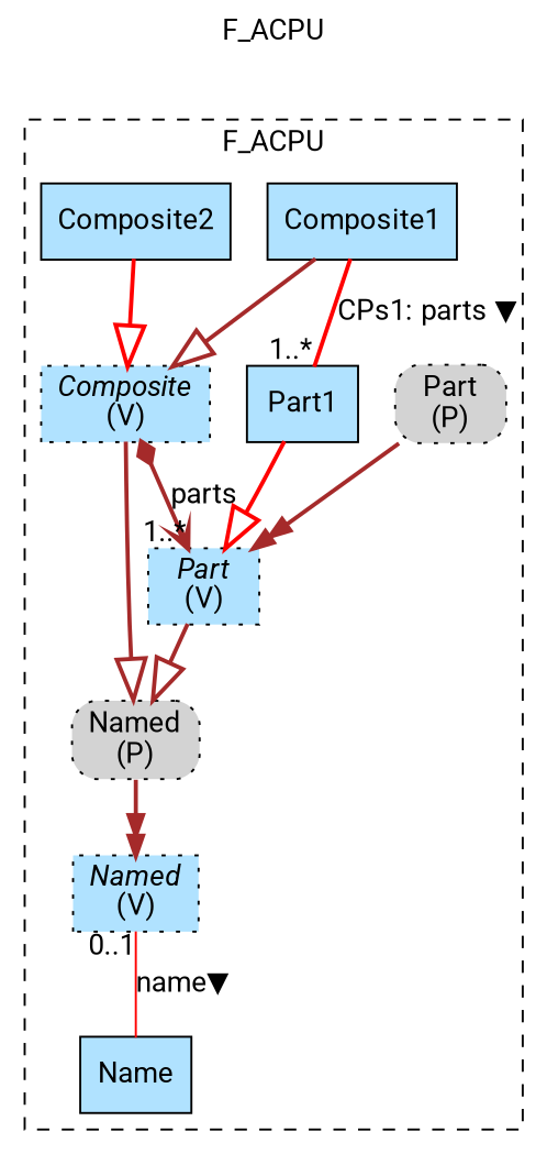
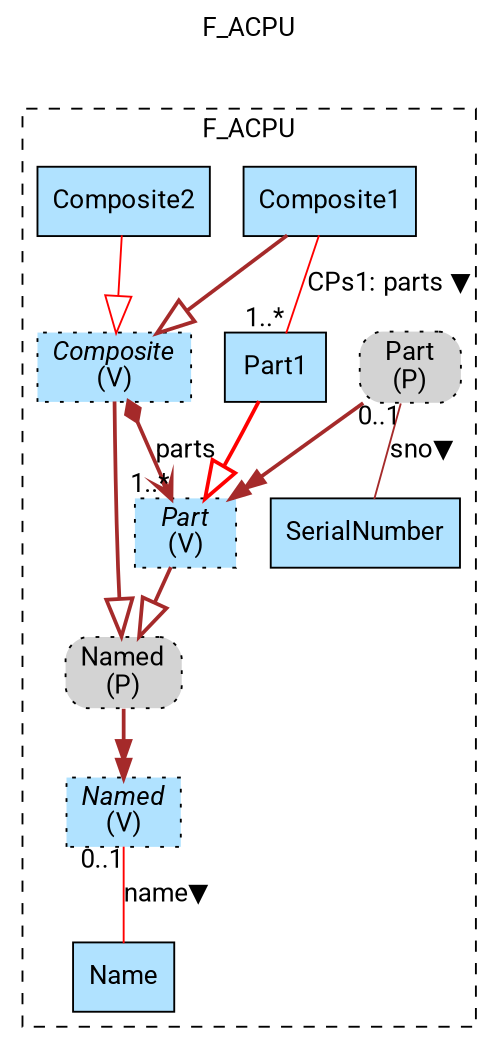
  digraph {
    fontname=Roboto
    label=F_ACPU
    labelfontsize=12
    labelloc=tl
    node [fillcolor=lightskyblue1 fontname=Roboto shape=record style=filled]
    edge [color=brown fontname=Roboto style=bold arrowhead=onormal]
    n1 [label=<{<I>Named</I><br/>(V)}> style="filled,dotted"]
    n2 [label=Name]
    n3 [fillcolor=lightgray label=<Part<br/>(P)> shape=box style="rounded,filled,dotted"]
+   n4 [label=SerialNumber]
    n5 [fillcolor=lightgray label=<Named<br/>(P)> shape=box style="rounded,filled,dotted"]
    n6 [label=<{<I>Part</I><br/>(V)}> style="filled,dotted"]
    n7 [label=Part1]
    n8 [label=Composite2]
    n9 [label=<{<I>Composite</I><br/>(V)}> style="filled,dotted"]
    n10 [label=Composite1]
    subgraph cluster_1 {
      style=dashed
      n1
      n2
      n3
+     n4
      n5
      n6
      n7
      n8
      n9
      n10
    }
    n1 -> n2 [color=red dir=none label="name▼" style=solid taillabel="0..1" arrowhead=""]
+   n3 -> n4 [dir=none label="sno▼" style=solid taillabel="0..1" arrowhead=""]
    n3 -> n6 [arrowhead=normalnormal]
    n5 -> n1 [arrowhead=normalnormal]
    n6 -> n5 [arrowsize=2.0]
    n7 -> n6 [arrowsize=2.0 color=red]
-   n8 -> n9 [arrowsize=2.0 color=red]
+   n8 -> n9 [arrowsize=2.0 color=red style=solid]
    n9 -> n5 [arrowsize=2.0]
    n9 -> n6 [arrowhead=vee arrowtail=diamond dir=both headlabel="1..*" label=parts]
-   n10 -> n7 [color=red dir=none headlabel="1..*" label="CPs1: parts ▼" arrowhead=""]
+   n10 -> n7 [color=red dir=none headlabel="1..*" label="CPs1: parts ▼" style=solid arrowhead=""]
    n10 -> n9 [arrowsize=2.0]
  }
